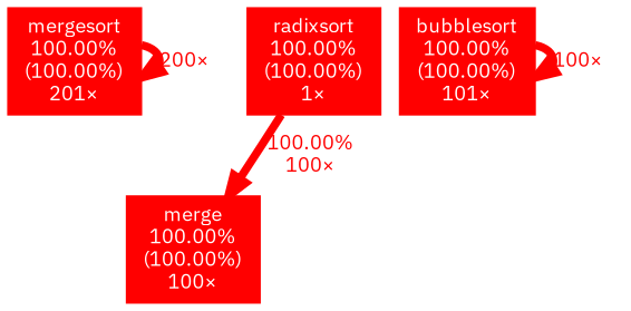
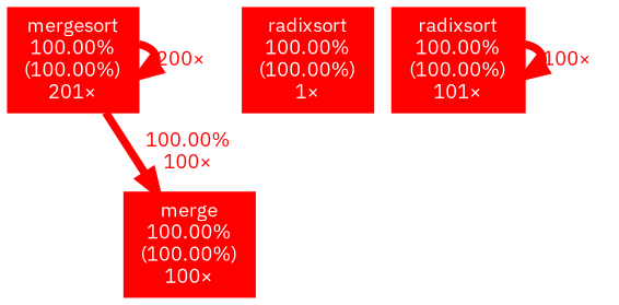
  digraph {
    fontname="IBM Plex Sans"
    nodesep=0.125
    ranksep=0.25
    node [color="#ff0000" fontcolor="#ffffff" fontname="IBM Plex Sans" fontsize=10.00 shape=box style=filled]
    edge [arrowsize=1.00 color="#ff0000" fontcolor="#ff0000" fontname="IBM Plex Sans" fontsize=10.00 labeldistance=4.00 penwidth=4.00]
    n1 [height=0 label="merge\n100.00%\n(100.00%)\n100×" width=0]
-   n2 [height=0 label="bubblesort\n100.00%\n(100.00%)\n101×" width=0]
+   n2 [height=0 label="radixsort\n100.00%\n(100.00%)\n101×" width=0]
    n3 [height=0 label="mergesort\n100.00%\n(100.00%)\n201×" width=0]
    n4 [height=0 label="radixsort\n100.00%\n(100.00%)\n1×" width=0]
    n2 -> n2 [label="100×"]
-   n4 -> n1 [label="100.00%\n100×"]
+   n3 -> n1 [label="100.00%\n100×"]
    n3 -> n3 [label="200×"]
  }
